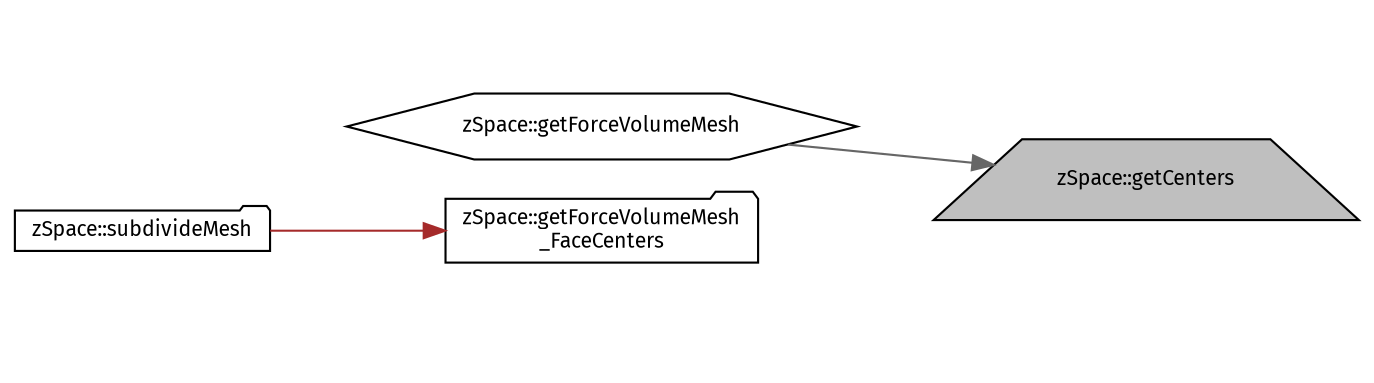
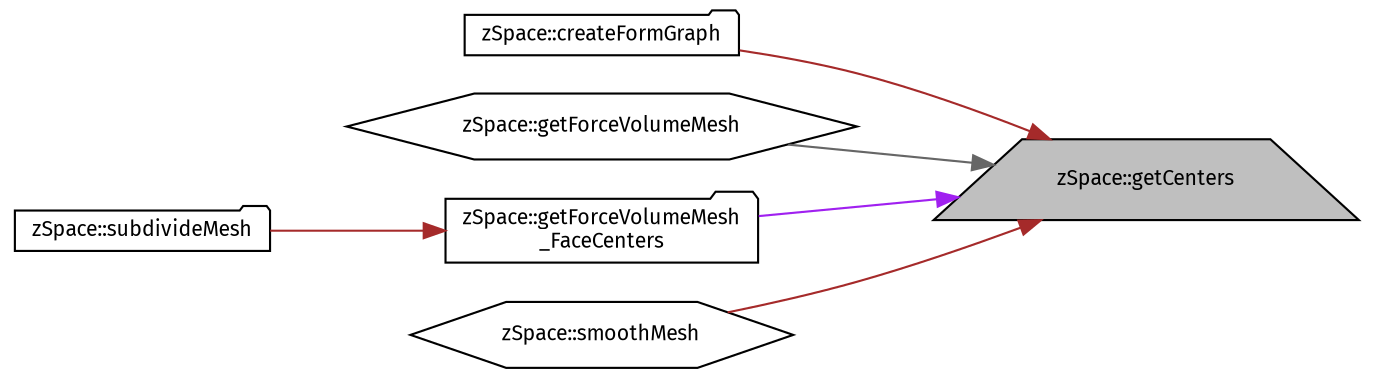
  digraph {
    fontname="Fira Sans"
    rankdir=RL
    node [color=black fillcolor=white fontname="Fira Sans" fontsize=10 shape=folder style=filled]
    edge [color=brown dir=back fontname="Fira Sans" fontsize=10 labelfontname=Helvetica labelfontsize=10 style=solid]
    n1 [fillcolor=grey75 fontcolor=black height=0.2 label="zSpace::getCenters" shape=trapezium width=0.4]
+   n2 [height=0.2 label="zSpace::createFormGraph" width=0.4]
    n3 [height=0.2 label="zSpace::getForceVolumeMesh" shape=hexagon width=0.4]
    n4 [height=0.2 label="zSpace::getForceVolumeMesh\l_FaceCenters" width=0.4]
+   n5 [height=0.2 label="zSpace::smoothMesh" shape=hexagon width=0.4]
    n6 [height=0.2 label="zSpace::subdivideMesh" width=0.4]
+   n1 -> n2
    n1 -> n3 [color=gray40]
+   n1 -> n4 [color=purple]
+   n1 -> n5
    n4 -> n6
  }
